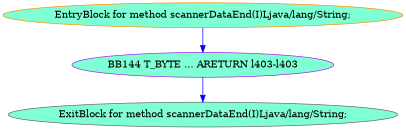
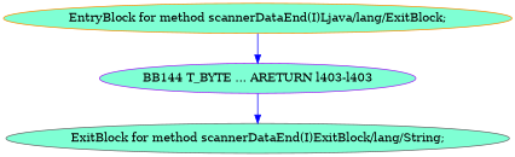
  digraph {
    node [fillcolor=aquamarine style=filled]
    edge [color=blue]
    n1 [color=purple label="BB144 T_BYTE ... ARETURN l403-l403"]
-   n2 [color=gray40 label="ExitBlock for method scannerDataEnd(I)Ljava/lang/String;"]
-   n3 [color=darkorange label="EntryBlock for method scannerDataEnd(I)Ljava/lang/String;"]
+   n2 [color=gray40 label="ExitBlock for method scannerDataEnd(I)ExitBlock/lang/String;"]
+   n3 [color=darkorange label="EntryBlock for method scannerDataEnd(I)Ljava/lang/ExitBlock;"]
    n1 -> n2
    n3 -> n1
  }
